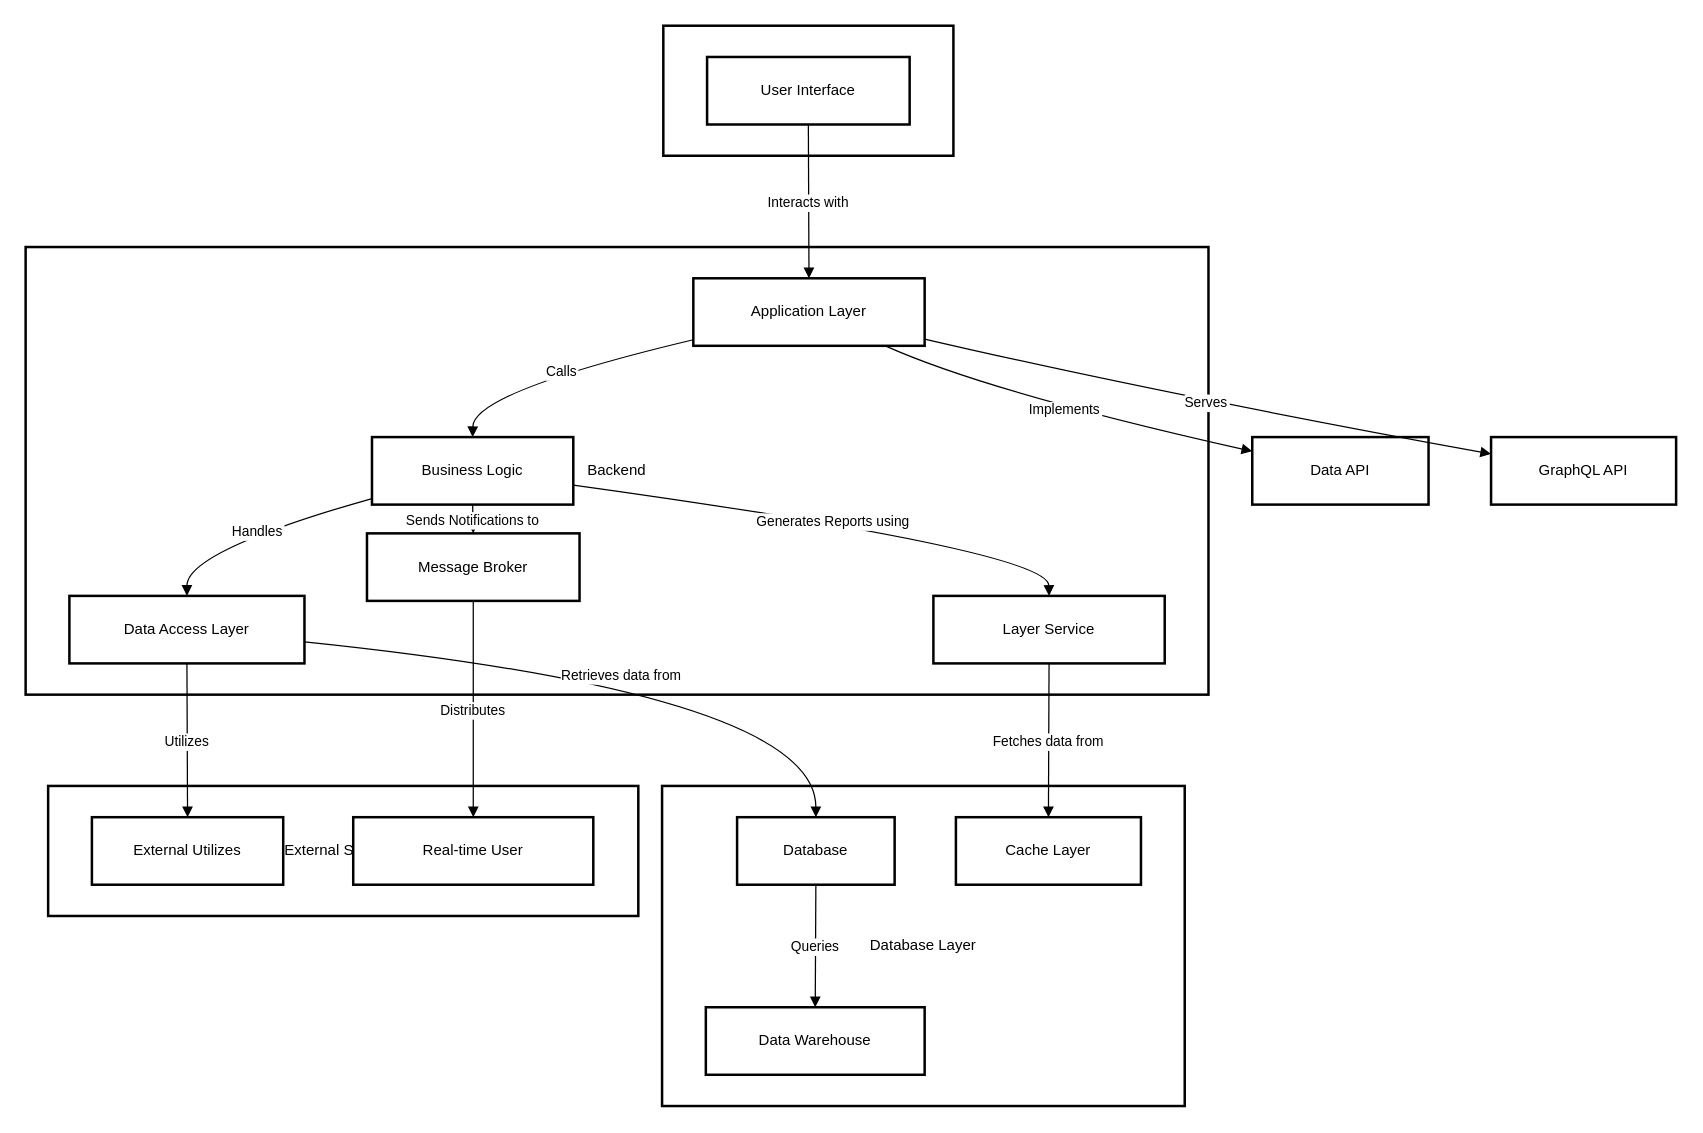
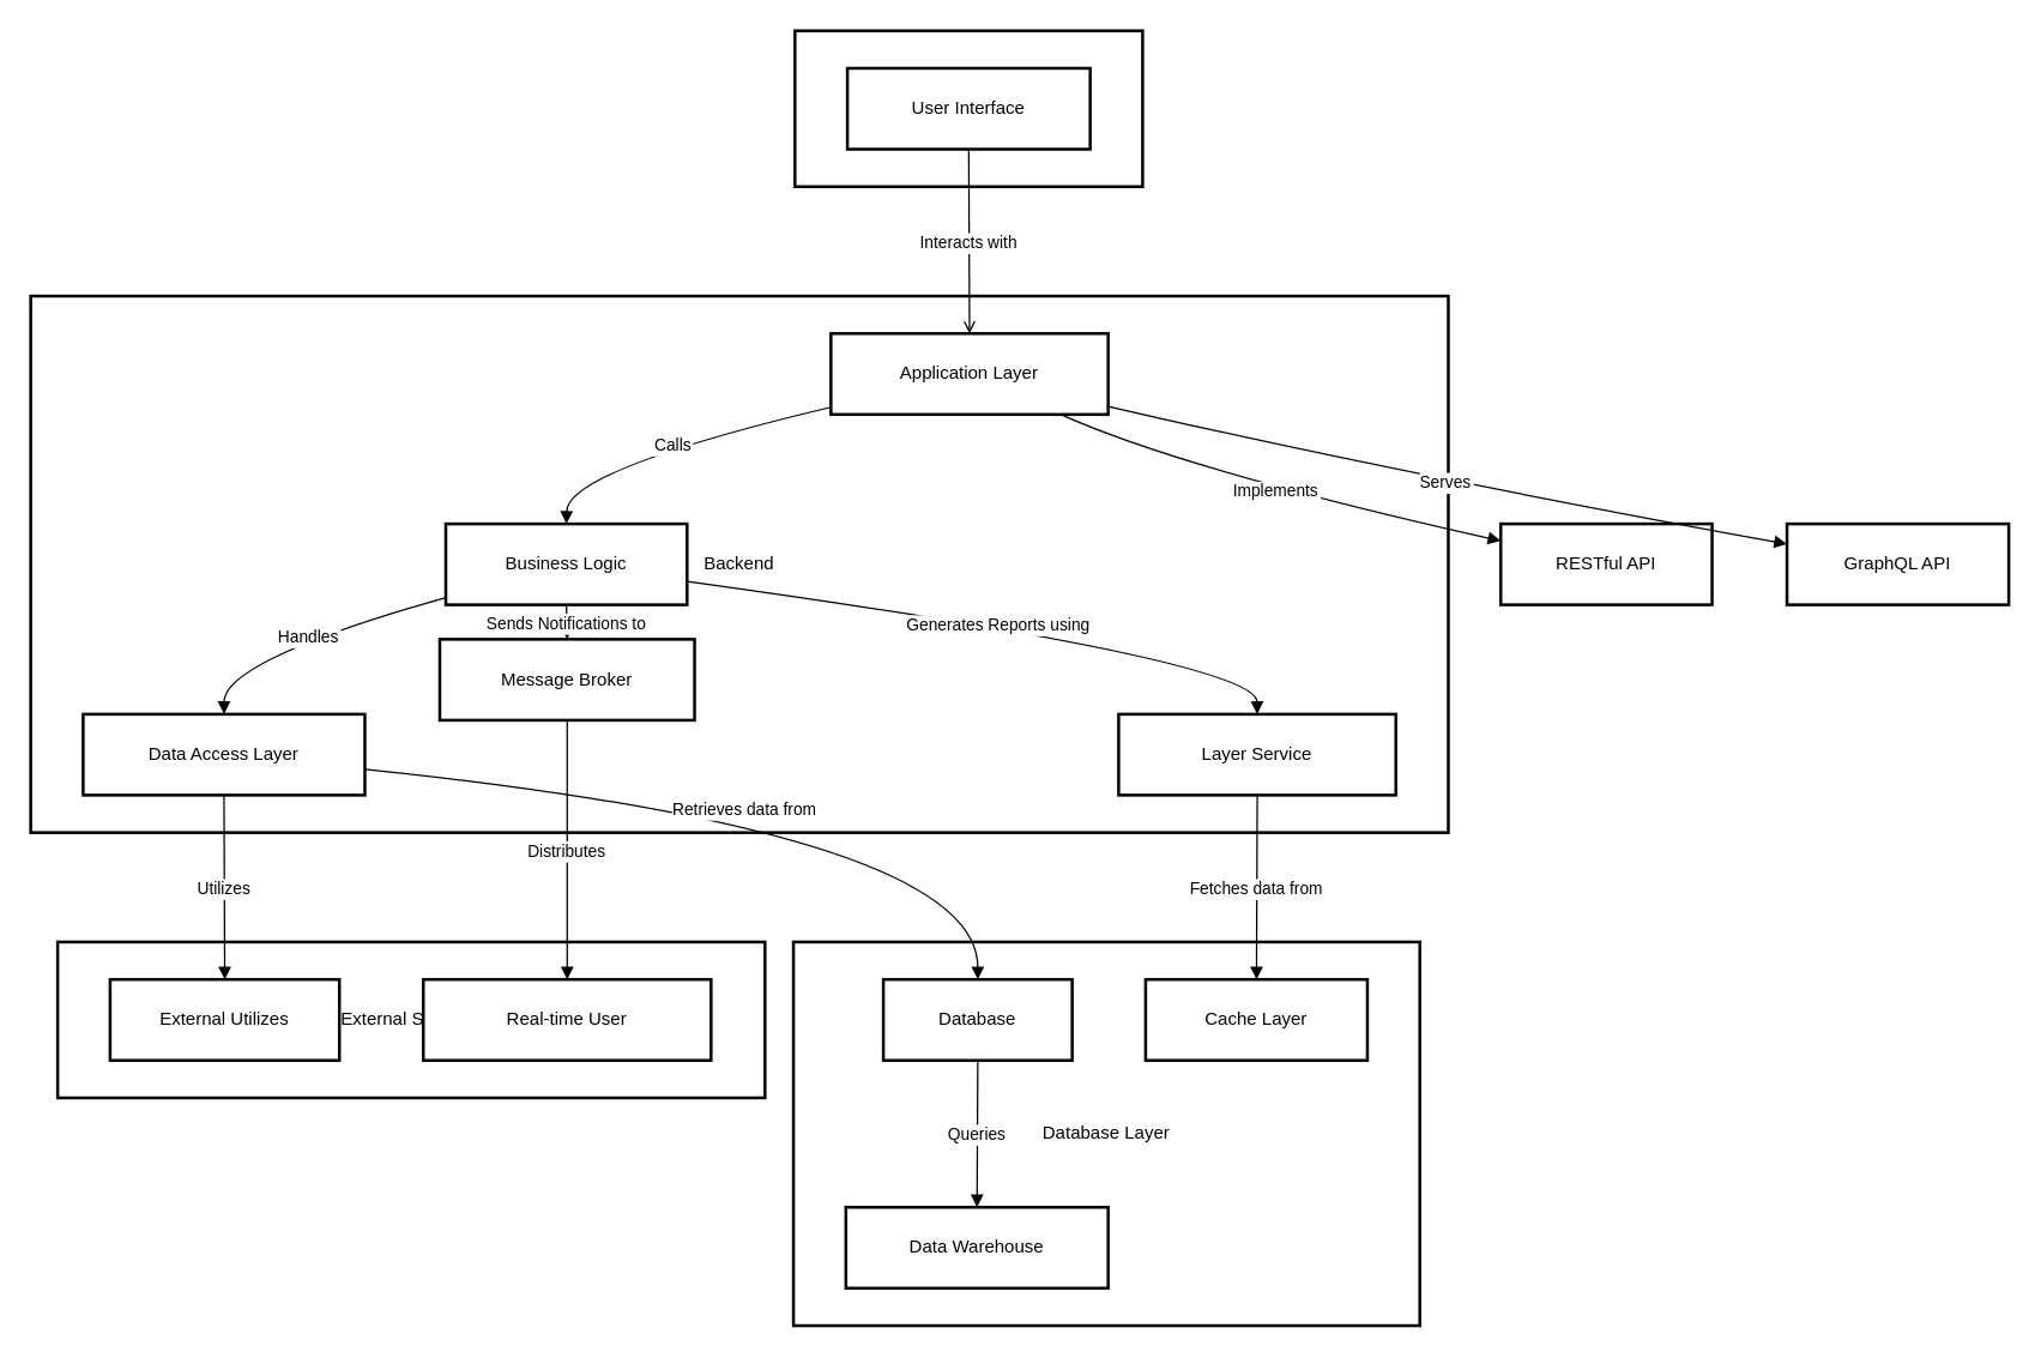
  <mxCell id="0" />
  <mxCell id="1" parent="0" />
  <mxCell id="2" value="External Services" style="whiteSpace=wrap;strokeWidth=2;" vertex="1" parent="1"><mxGeometry x="38" y="628" width="472" height="104" as="geometry" /></mxCell>
  <mxCell id="3" value="Database Layer" style="whiteSpace=wrap;strokeWidth=2;" vertex="1" parent="1"><mxGeometry x="529" y="628" width="418" height="256" as="geometry" /></mxCell>
  <mxCell id="4" value="Backend" style="whiteSpace=wrap;strokeWidth=2;" vertex="1" parent="1"><mxGeometry x="20" y="197" width="946" height="358" as="geometry" /></mxCell>
  <mxCell id="5" value="Frontend" style="whiteSpace=wrap;strokeWidth=2;" vertex="1" parent="1"><mxGeometry x="530" y="20" width="232" height="104" as="geometry" /></mxCell>
  <mxCell id="6" value="User Interface" style="whiteSpace=wrap;strokeWidth=2;" vertex="1" parent="1"><mxGeometry x="565" y="45" width="162" height="54" as="geometry" /></mxCell>
  <mxCell id="7" value="Application Layer" style="whiteSpace=wrap;strokeWidth=2;" vertex="1" parent="1"><mxGeometry x="554" y="222" width="185" height="54" as="geometry" /></mxCell>
  <mxCell id="8" value="Business Logic" style="whiteSpace=wrap;strokeWidth=2;" vertex="1" parent="1"><mxGeometry x="297" y="349" width="161" height="54" as="geometry" /></mxCell>
  <mxCell id="9" value="Data Access Layer" style="whiteSpace=wrap;strokeWidth=2;" vertex="1" parent="1"><mxGeometry x="55" y="476" width="188" height="54" as="geometry" /></mxCell>
  <mxCell id="10" value="Database" style="whiteSpace=wrap;strokeWidth=2;" vertex="1" parent="1"><mxGeometry x="589" y="653" width="126" height="54" as="geometry" /></mxCell>
  <mxCell id="11" value="Data Warehouse" style="whiteSpace=wrap;strokeWidth=2;" vertex="1" parent="1"><mxGeometry x="564" y="805" width="175" height="54" as="geometry" /></mxCell>
  <mxCell id="12" value="External Utilizes" style="whiteSpace=wrap;strokeWidth=2;" vertex="1" parent="1"><mxGeometry x="73" y="653" width="153" height="54" as="geometry" /></mxCell>
  <mxCell id="13" value="Message Broker" style="whiteSpace=wrap;strokeWidth=2;" vertex="1" parent="1"><mxGeometry x="293" y="426" width="170" height="54" as="geometry" /></mxCell>
  <mxCell id="14" value="Real-time User" style="whiteSpace=wrap;strokeWidth=2;" vertex="1" parent="1"><mxGeometry x="282" y="653" width="192" height="54" as="geometry" /></mxCell>
  <mxCell id="15" value="Layer Service" style="whiteSpace=wrap;strokeWidth=2;" vertex="1" parent="1"><mxGeometry x="746" y="476" width="185" height="54" as="geometry" /></mxCell>
  <mxCell id="16" value="Cache Layer" style="whiteSpace=wrap;strokeWidth=2;" vertex="1" parent="1"><mxGeometry x="764" y="653" width="148" height="54" as="geometry" /></mxCell>
- <mxCell id="17" value="Data API" style="whiteSpace=wrap;strokeWidth=2;" vertex="1" parent="1"><mxGeometry x="1001" y="349" width="141" height="54" as="geometry" /></mxCell>
+ <mxCell id="17" value="RESTful API" style="whiteSpace=wrap;strokeWidth=2;" vertex="1" parent="1"><mxGeometry x="1001" y="349" width="141" height="54" as="geometry" /></mxCell>
  <mxCell id="18" value="GraphQL API" style="whiteSpace=wrap;strokeWidth=2;" vertex="1" parent="1"><mxGeometry x="1192" y="349" width="148" height="54" as="geometry" /></mxCell>
- <mxCell id="19" value="Interacts with" style="curved=1;startArrow=none;endArrow=block;exitX=0.5;exitY=1;entryX=0.5;entryY=0;" edge="1" parent="1" source="6" target="7"><mxGeometry relative="1" as="geometry"><Array as="points" /></mxGeometry></mxCell>
+ <mxCell id="19" value="Interacts with" style="curved=1;startArrow=none;endArrow=open;exitX=0.5;exitY=1;entryX=0.5;entryY=0;" edge="1" parent="1" source="6" target="7"><mxGeometry relative="1" as="geometry"><Array as="points" /></mxGeometry></mxCell>
  <mxCell id="20" value="Calls" style="curved=1;startArrow=none;endArrow=block;exitX=0;exitY=0.91;entryX=0.5;entryY=0;" edge="1" parent="1" source="7" target="8"><mxGeometry relative="1" as="geometry"><Array as="points"><mxPoint x="378" y="313" /></Array></mxGeometry></mxCell>
  <mxCell id="21" value="Handles" style="curved=1;startArrow=none;endArrow=block;exitX=0;exitY=0.91;entryX=0.5;entryY=0;" edge="1" parent="1" source="8" target="9"><mxGeometry relative="1" as="geometry"><Array as="points"><mxPoint x="149" y="440" /></Array></mxGeometry></mxCell>
  <mxCell id="22" value="Retrieves data from" style="curved=1;startArrow=none;endArrow=block;exitX=1;exitY=0.68;entryX=0.5;entryY=0;" edge="1" parent="1" source="9" target="10"><mxGeometry relative="1" as="geometry"><Array as="points"><mxPoint x="652" y="555" /></Array></mxGeometry></mxCell>
  <mxCell id="23" value="Queries" style="curved=1;startArrow=none;endArrow=block;exitX=0.5;exitY=1;entryX=0.5;entryY=0;" edge="1" parent="1" source="10" target="11"><mxGeometry relative="1" as="geometry"><Array as="points" /></mxGeometry></mxCell>
  <mxCell id="24" value="Utilizes" style="curved=1;startArrow=none;endArrow=block;exitX=0.5;exitY=1;entryX=0.5;entryY=0;" edge="1" parent="1" source="9" target="12"><mxGeometry relative="1" as="geometry"><Array as="points" /></mxGeometry></mxCell>
  <mxCell id="25" value="Sends Notifications to" style="curved=1;startArrow=none;endArrow=block;exitX=0.5;exitY=1;entryX=0.5;entryY=0;" edge="1" parent="1" source="8" target="13"><mxGeometry relative="1" as="geometry"><Array as="points" /></mxGeometry></mxCell>
  <mxCell id="26" value="Distributes" style="curved=1;startArrow=none;endArrow=block;exitX=0.5;exitY=1;entryX=0.5;entryY=0;" edge="1" parent="1" source="13" target="14"><mxGeometry relative="1" as="geometry"><Array as="points" /></mxGeometry></mxCell>
  <mxCell id="27" value="Generates Reports using" style="curved=1;startArrow=none;endArrow=block;exitX=1;exitY=0.71;entryX=0.5;entryY=0;" edge="1" parent="1" source="8" target="15"><mxGeometry relative="1" as="geometry"><Array as="points"><mxPoint x="838" y="440" /></Array></mxGeometry></mxCell>
  <mxCell id="28" value="Fetches data from" style="curved=1;startArrow=none;endArrow=block;exitX=0.5;exitY=1;entryX=0.5;entryY=0;" edge="1" parent="1" source="15" target="16"><mxGeometry relative="1" as="geometry"><Array as="points" /></mxGeometry></mxCell>
  <mxCell id="29" value="Implements" style="curved=1;startArrow=none;endArrow=block;exitX=0.83;exitY=1;entryX=0;entryY=0.21;" edge="1" parent="1" source="7" target="17"><mxGeometry relative="1" as="geometry"><Array as="points"><mxPoint x="790" y="313" /></Array></mxGeometry></mxCell>
  <mxCell id="30" value="Serves" style="curved=1;startArrow=none;endArrow=block;exitX=1;exitY=0.9;entryX=0;entryY=0.25;" edge="1" parent="1" source="7" target="18"><mxGeometry relative="1" as="geometry"><Array as="points"><mxPoint x="921" y="313" /></Array></mxGeometry></mxCell>
